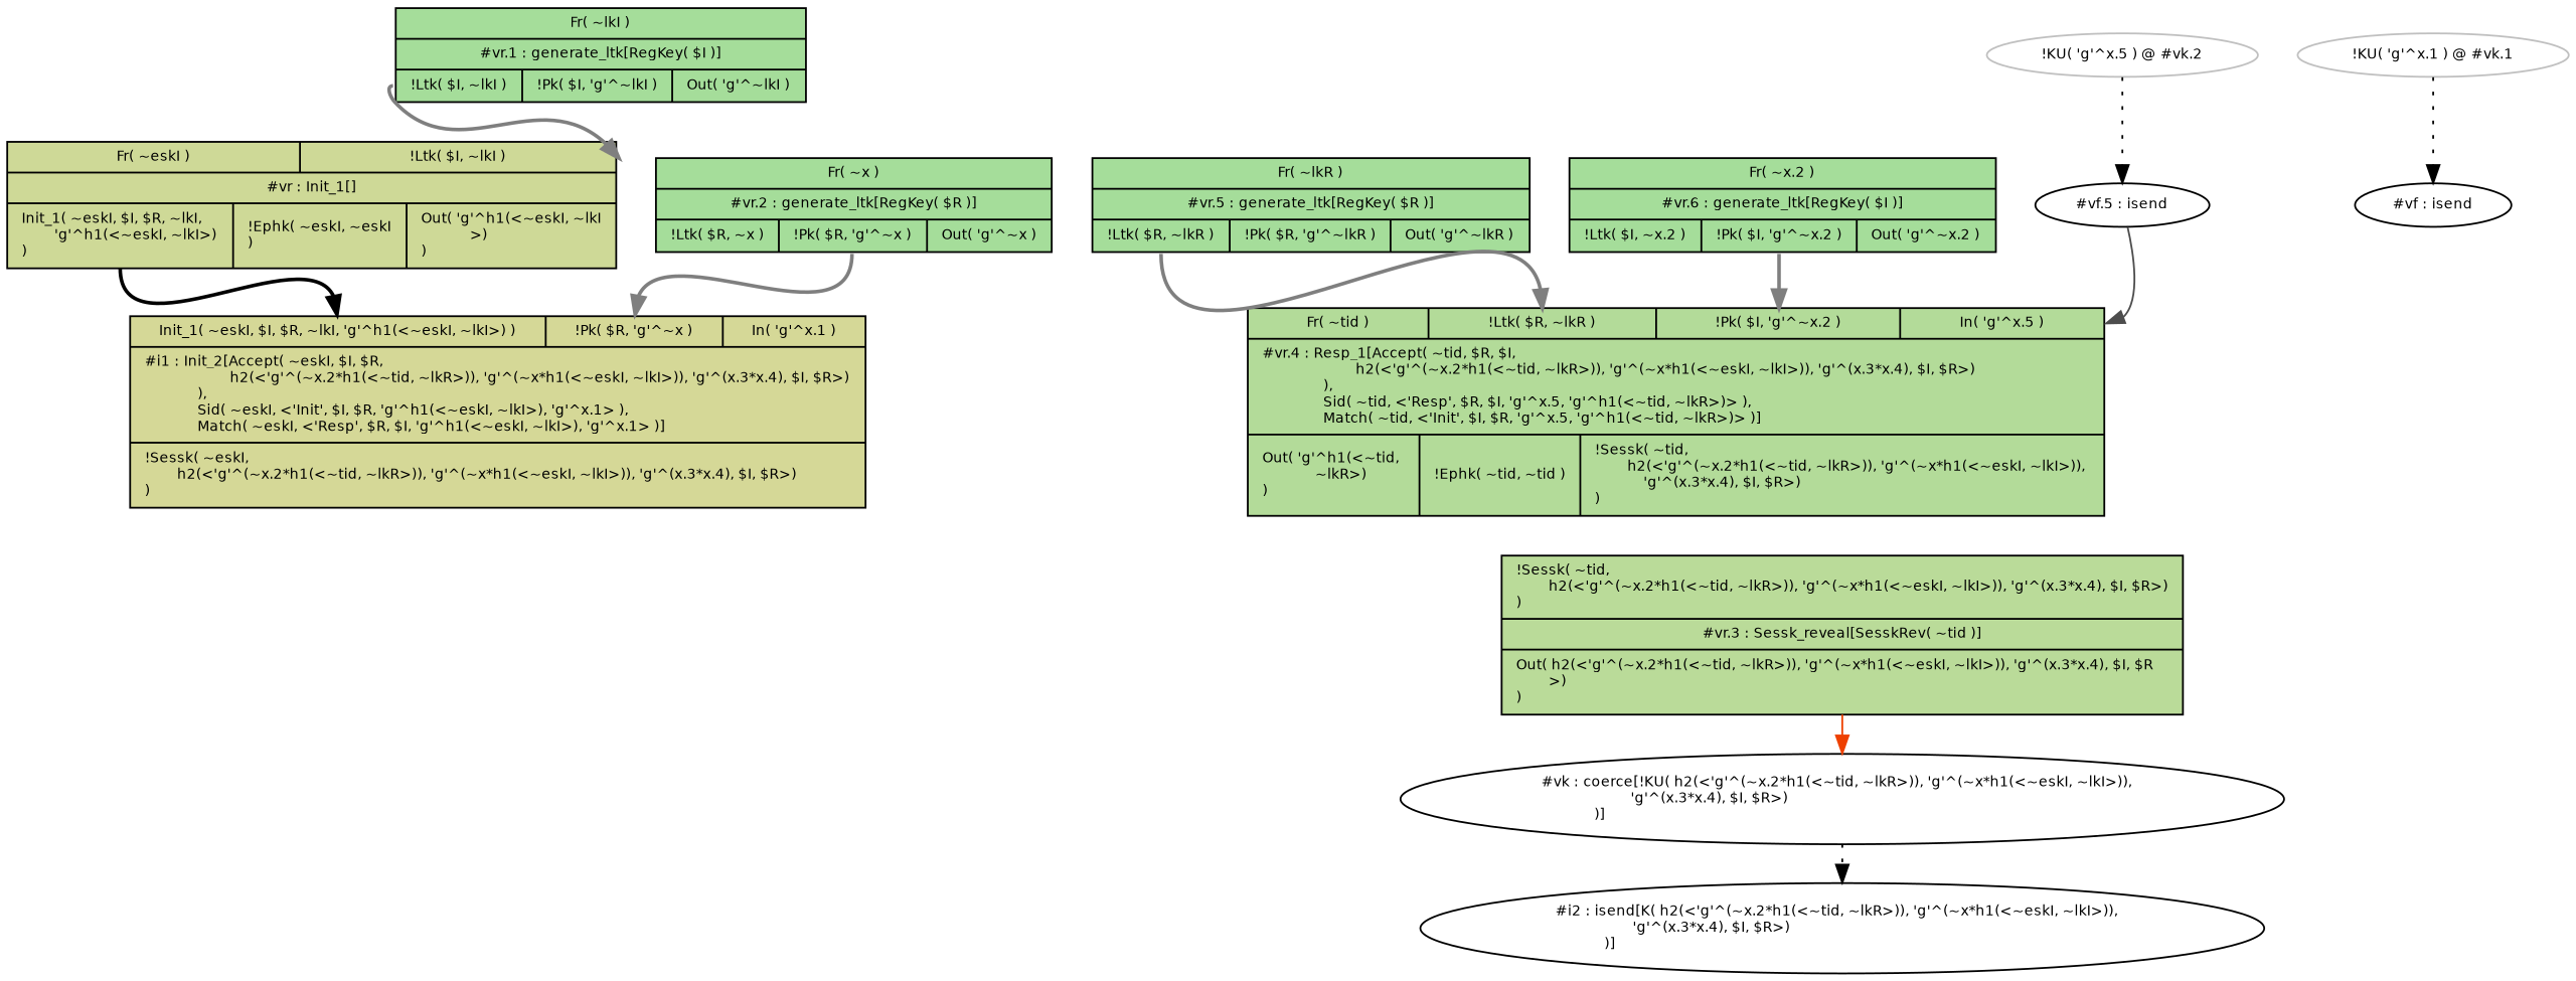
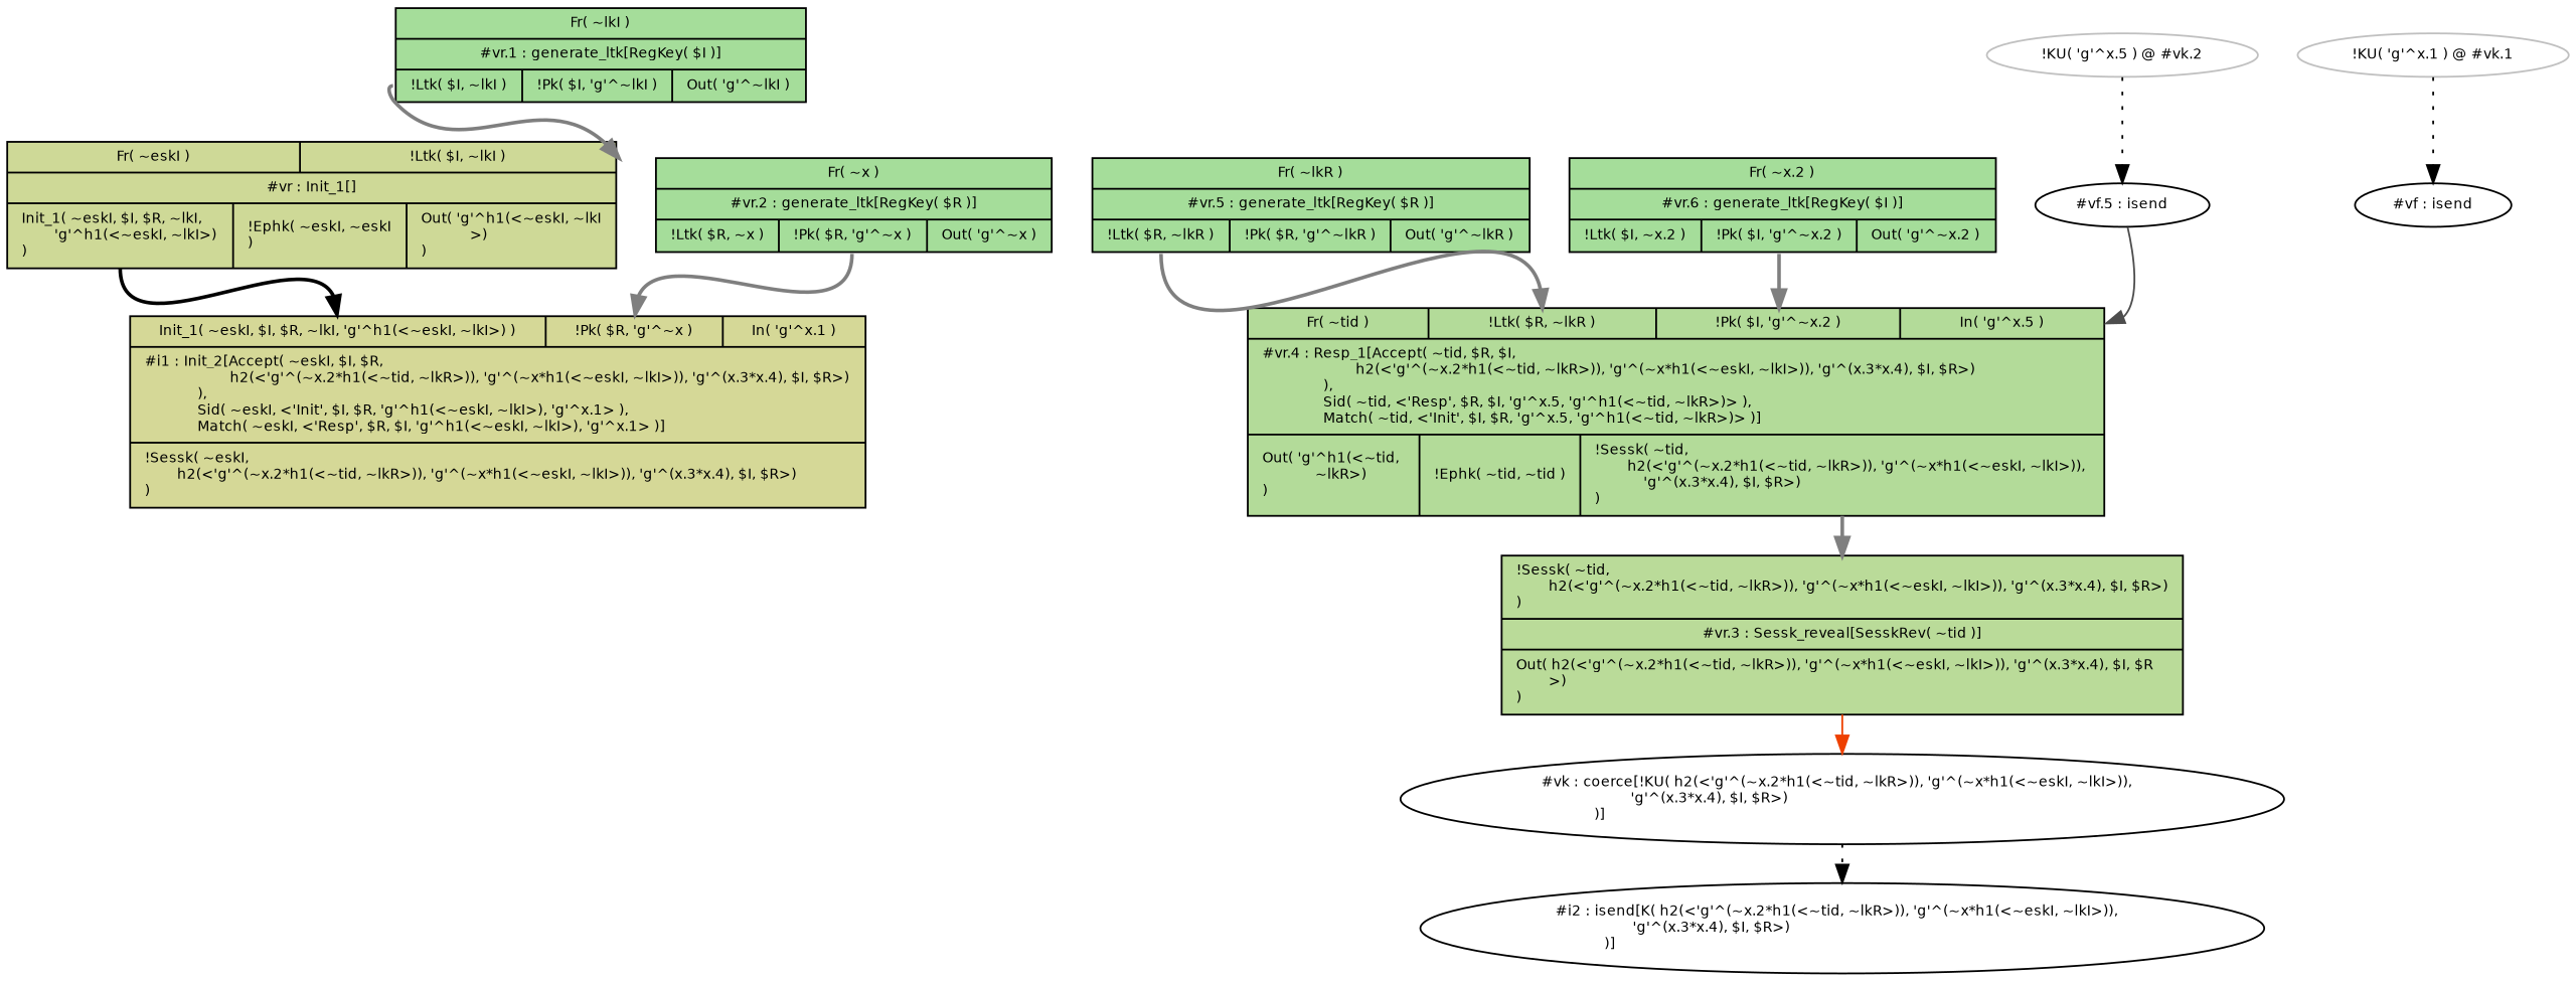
  digraph {
    nodesep=0.3
    ranksep=0.3
    node [fontname=Helvetica fontsize=8 shape=record style=filled]
    edge [color=gray50 fontname=Helvetica fontsize=8 style=bold weight=10.0]
    n1 [fillcolor="#d5d897" height=0.2 label="{{<n0> Init_1( ~eskI, $I, $R, ~lkI, 'g'^h1(\<~eskI, ~lkI\>) )|<n1> !Pk( $R, 'g'^~x )|<n2> In( 'g'^x.1 )}|{<n3> #i1 : Init_2[Accept( ~eskI, $I, $R,\l&nbsp;&nbsp;&nbsp;&nbsp;&nbsp;&nbsp;&nbsp;&nbsp;&nbsp;&nbsp;&nbsp;&nbsp;&nbsp;&nbsp;&nbsp;&nbsp;&nbsp;&nbsp;&nbsp;&nbsp;&nbsp;h2(\<'g'^(~x.2*h1(\<~tid, ~lkR\>)), 'g'^(~x*h1(\<~eskI, ~lkI\>)), 'g'^(x.3*x.4), $I, $R\>)\l&nbsp;&nbsp;&nbsp;&nbsp;&nbsp;&nbsp;&nbsp;&nbsp;&nbsp;&nbsp;&nbsp;&nbsp;&nbsp;),\l&nbsp;&nbsp;&nbsp;&nbsp;&nbsp;&nbsp;&nbsp;&nbsp;&nbsp;&nbsp;&nbsp;&nbsp;&nbsp;Sid( ~eskI, \<'Init', $I, $R, 'g'^h1(\<~eskI, ~lkI\>), 'g'^x.1\> ),\l&nbsp;&nbsp;&nbsp;&nbsp;&nbsp;&nbsp;&nbsp;&nbsp;&nbsp;&nbsp;&nbsp;&nbsp;&nbsp;Match( ~eskI, \<'Resp', $R, $I, 'g'^h1(\<~eskI, ~lkI\>), 'g'^x.1\> )]\l}|{<n4> !Sessk( ~eskI,\l&nbsp;&nbsp;&nbsp;&nbsp;&nbsp;&nbsp;&nbsp;&nbsp;h2(\<'g'^(~x.2*h1(\<~tid, ~lkR\>)), 'g'^(~x*h1(\<~eskI, ~lkI\>)), 'g'^(x.3*x.4), $I, $R\>)\l)\l}}" width=0.3]
    n2 [height=0.2 label="#i2 : isend[K( h2(<'g'^(~x.2*h1(<~tid, ~lkR>)), 'g'^(~x*h1(<~eskI, ~lkI>)), \l&nbsp;&nbsp;&nbsp;&nbsp;&nbsp;&nbsp;&nbsp;&nbsp;&nbsp;&nbsp;&nbsp;&nbsp;&nbsp;&nbsp;&nbsp;&nbsp;&nbsp;&nbsp;&nbsp;'g'^(x.3*x.4), $I, $R>)\l&nbsp;&nbsp;&nbsp;&nbsp;&nbsp;&nbsp;&nbsp;&nbsp;&nbsp;&nbsp;&nbsp;&nbsp;)]\l" shape=ellipse width=0.3 style=""]
    n3 [height=0.2 label="#vf : isend" shape=ellipse width=0.3 style=""]
    n4 [height=0.2 label="#vk : coerce[!KU( h2(<'g'^(~x.2*h1(<~tid, ~lkR>)), 'g'^(~x*h1(<~eskI, ~lkI>)), \l&nbsp;&nbsp;&nbsp;&nbsp;&nbsp;&nbsp;&nbsp;&nbsp;&nbsp;&nbsp;&nbsp;&nbsp;&nbsp;&nbsp;&nbsp;&nbsp;&nbsp;&nbsp;&nbsp;&nbsp;&nbsp;&nbsp;'g'^(x.3*x.4), $I, $R>)\l&nbsp;&nbsp;&nbsp;&nbsp;&nbsp;&nbsp;&nbsp;&nbsp;&nbsp;&nbsp;&nbsp;&nbsp;&nbsp;)]\l" shape=ellipse width=0.3 style=""]
    n5 [fillcolor="#ced997" height=0.2 label="{{<n9> Fr( ~eskI )|<n10> !Ltk( $I, ~lkI )}|{<n11> #vr : Init_1[]}|{<n12> Init_1( ~eskI, $I, $R, ~lkI,\l&nbsp;&nbsp;&nbsp;&nbsp;&nbsp;&nbsp;&nbsp;&nbsp;'g'^h1(\<~eskI, ~lkI\>)\l)\l|<n13> !Ephk( ~eskI, ~eskI\l)\l|<n14> Out( 'g'^h1(\<~eskI, ~lkI\l&nbsp;&nbsp;&nbsp;&nbsp;&nbsp;&nbsp;&nbsp;&nbsp;&nbsp;&nbsp;&nbsp;&nbsp;\>)\l)\l}}" width=0.3]
    n6 [fillcolor="#a5dd9a" height=0.2 label="{{<n16> Fr( ~lkI )}|{<n17> #vr.1 : generate_ltk[RegKey( $I )]}|{<n18> !Ltk( $I, ~lkI )|<n19> !Pk( $I, 'g'^~lkI )|<n20> Out( 'g'^~lkI )}}" width=0.3]
    n7 [fillcolor="#a5dd9a" height=0.2 label="{{<n22> Fr( ~x )}|{<n23> #vr.2 : generate_ltk[RegKey( $R )]}|{<n24> !Ltk( $R, ~x )|<n25> !Pk( $R, 'g'^~x )|<n26> Out( 'g'^~x )}}" width=0.3]
    n8 [fillcolor="#badb99" height=0.2 label="{{<n28> !Sessk( ~tid,\l&nbsp;&nbsp;&nbsp;&nbsp;&nbsp;&nbsp;&nbsp;&nbsp;h2(\<'g'^(~x.2*h1(\<~tid, ~lkR\>)), 'g'^(~x*h1(\<~eskI, ~lkI\>)), 'g'^(x.3*x.4), $I, $R\>)\l)\l}|{<n29> #vr.3 : Sessk_reveal[SesskRev( ~tid )]}|{<n30> Out( h2(\<'g'^(~x.2*h1(\<~tid, ~lkR\>)), 'g'^(~x*h1(\<~eskI, ~lkI\>)), 'g'^(x.3*x.4), $I, $R\l&nbsp;&nbsp;&nbsp;&nbsp;&nbsp;&nbsp;&nbsp;&nbsp;\>)\l)\l}}" width=0.3]
    n9 [fillcolor="#b3db99" height=0.2 label="{{<n32> Fr( ~tid )|<n33> !Ltk( $R, ~lkR )|<n34> !Pk( $I, 'g'^~x.2 )|<n35> In( 'g'^x.5 )}|{<n36> #vr.4 : Resp_1[Accept( ~tid, $R, $I,\l&nbsp;&nbsp;&nbsp;&nbsp;&nbsp;&nbsp;&nbsp;&nbsp;&nbsp;&nbsp;&nbsp;&nbsp;&nbsp;&nbsp;&nbsp;&nbsp;&nbsp;&nbsp;&nbsp;&nbsp;&nbsp;&nbsp;&nbsp;h2(\<'g'^(~x.2*h1(\<~tid, ~lkR\>)), 'g'^(~x*h1(\<~eskI, ~lkI\>)), 'g'^(x.3*x.4), $I, $R\>)\l&nbsp;&nbsp;&nbsp;&nbsp;&nbsp;&nbsp;&nbsp;&nbsp;&nbsp;&nbsp;&nbsp;&nbsp;&nbsp;&nbsp;&nbsp;),\l&nbsp;&nbsp;&nbsp;&nbsp;&nbsp;&nbsp;&nbsp;&nbsp;&nbsp;&nbsp;&nbsp;&nbsp;&nbsp;&nbsp;&nbsp;Sid( ~tid, \<'Resp', $R, $I, 'g'^x.5, 'g'^h1(\<~tid, ~lkR\>)\> ),\l&nbsp;&nbsp;&nbsp;&nbsp;&nbsp;&nbsp;&nbsp;&nbsp;&nbsp;&nbsp;&nbsp;&nbsp;&nbsp;&nbsp;&nbsp;Match( ~tid, \<'Init', $I, $R, 'g'^x.5, 'g'^h1(\<~tid, ~lkR\>)\> )]\l}|{<n37> Out( 'g'^h1(\<~tid, \l&nbsp;&nbsp;&nbsp;&nbsp;&nbsp;&nbsp;&nbsp;&nbsp;&nbsp;&nbsp;&nbsp;&nbsp;&nbsp;~lkR\>)\l)\l|<n38> !Ephk( ~tid, ~tid )|<n39> !Sessk( ~tid,\l&nbsp;&nbsp;&nbsp;&nbsp;&nbsp;&nbsp;&nbsp;&nbsp;h2(\<'g'^(~x.2*h1(\<~tid, ~lkR\>)), 'g'^(~x*h1(\<~eskI, ~lkI\>)), \l&nbsp;&nbsp;&nbsp;&nbsp;&nbsp;&nbsp;&nbsp;&nbsp;&nbsp;&nbsp;&nbsp;&nbsp;'g'^(x.3*x.4), $I, $R\>)\l)\l}}" width=0.3]
    n10 [height=0.2 label="#vf.5 : isend" shape=ellipse width=0.3 style=""]
    n11 [fillcolor="#a5dd9a" height=0.2 label="{{<n42> Fr( ~lkR )}|{<n43> #vr.5 : generate_ltk[RegKey( $R )]}|{<n44> !Ltk( $R, ~lkR )|<n45> !Pk( $R, 'g'^~lkR )|<n46> Out( 'g'^~lkR )}}" width=0.3]
    n12 [fillcolor="#a5dd9a" height=0.2 label="{{<n48> Fr( ~x.2 )}|{<n49> #vr.6 : generate_ltk[RegKey( $I )]}|{<n50> !Ltk( $I, ~x.2 )|<n51> !Pk( $I, 'g'^~x.2 )|<n52> Out( 'g'^~x.2 )}}" width=0.3]
    n13 [color=gray height=0.2 label="!KU( 'g'^x.1 ) @ #vk.1" shape=ellipse width=0.3 style=""]
    n14 [color=gray height=0.2 label="!KU( 'g'^x.5 ) @ #vk.2" shape=ellipse width=0.3 style=""]
    n4 -> n2 [color=black style=dotted weight=""]
    n5 -> n1 [headport=n0 tailport=n12 color=""]
    n6 -> n5 [headport=n10 tailport=n18]
    n7 -> n1 [headport=n1 tailport=n25]
    n8 -> n4 [color=orangered2 tailport=n30 style="" weight=""]
+   n9 -> n8 [headport=n28 tailport=n39]
    n10 -> n9 [color=gray30 headport=n35 style="" weight=""]
    n11 -> n9 [headport=n33 tailport=n44]
    n12 -> n9 [headport=n34 tailport=n51]
    n13 -> n3 [color=black style=dotted weight=""]
    n14 -> n10 [color=black style=dotted weight=""]
  }
